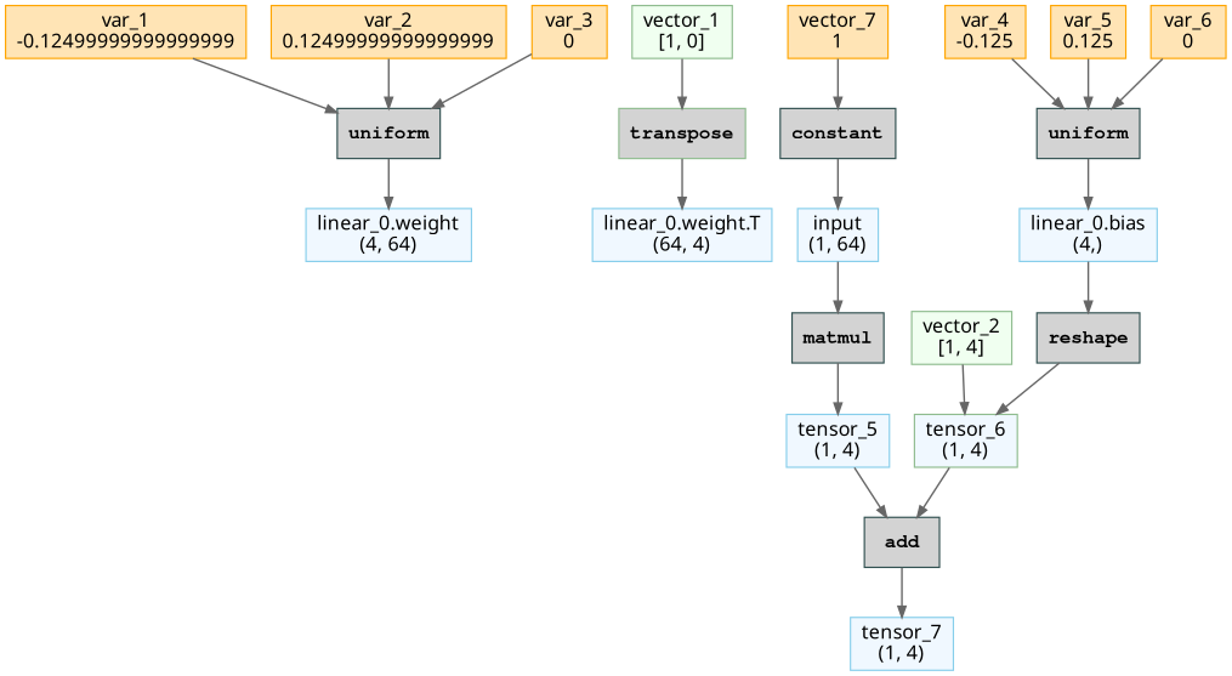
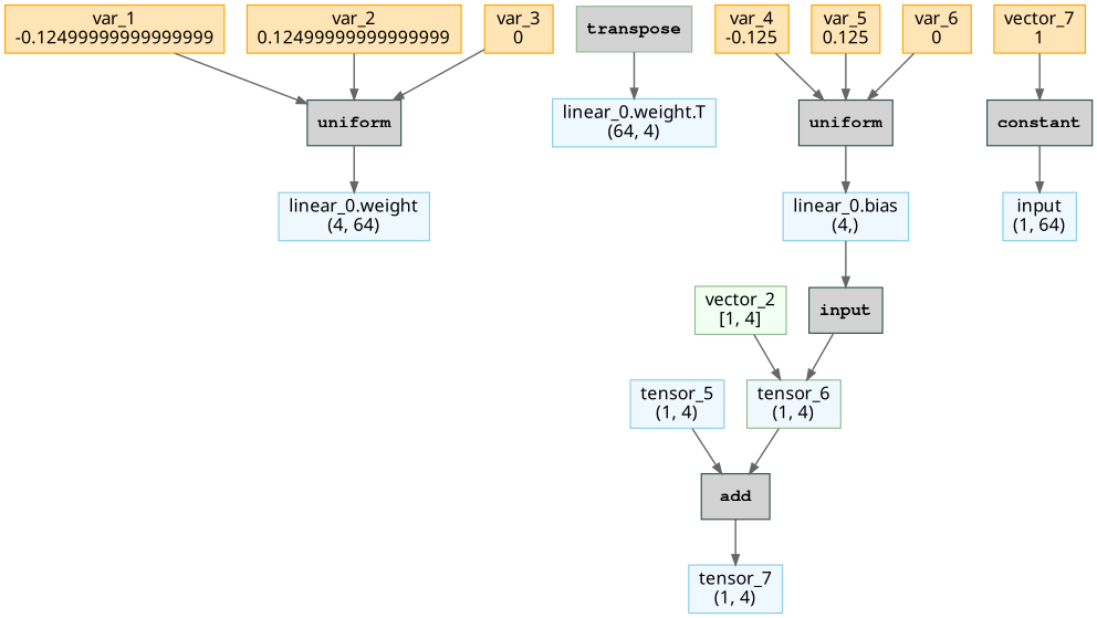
  digraph {
    rankdir=TB
    node [color=orange fillcolor=aliceblue fontname="Sans-Serif" labeljust=l shape=box style=filled]
    edge [arrowsize=0.8 color=gray40 penwidth=1.2]
    n1 [color=skyblue label="linear_0.weight\n(4, 64)"]
    n2 [color=darkseagreen fillcolor=lightgray fontname="Courier Bold" label=transpose]
    n3 [color=skyblue label="linear_0.weight.T\n(64, 4)"]
    n4 [color=skyblue label="linear_0.bias\n(4,)"]
-   n5 [color=darkslategray fillcolor=lightgray fontname="Courier Bold" label=reshape]
+   n5 [color=darkslategray fillcolor=lightgray fontname="Courier Bold" label=input]
    n6 [color=darkseagreen label="tensor_6\n(1, 4)"]
    n7 [color=darkslategray fillcolor=lightgray fontname="Courier Bold" label=uniform]
    n8 [fillcolor=moccasin label="var_1\n-0.12499999999999999"]
    n9 [fillcolor=moccasin label="var_2\n0.12499999999999999"]
    n10 [fillcolor=moccasin label="var_3\n0"]
    n11 [color=darkslategray fillcolor=lightgray fontname="Courier Bold" label=uniform]
    n12 [fillcolor=moccasin label="var_4\n-0.125"]
    n13 [fillcolor=moccasin label="var_5\n0.125"]
    n14 [fillcolor=moccasin label="var_6\n0"]
    n15 [color=skyblue label="input\n(1, 64)"]
-   n16 [color=darkslategray fillcolor=lightgray fontname="Courier Bold" label=matmul]
    n17 [color=skyblue label="tensor_5\n(1, 4)"]
    n18 [color=darkslategray fillcolor=lightgray fontname="Courier Bold" label=constant]
    n19 [fillcolor=moccasin label="vector_7\n1"]
-   n20 [color=darkseagreen fillcolor=honeydew label="vector_1\n[1, 0]"]
    n21 [color=darkslategray fillcolor=lightgray fontname="Courier Bold" label=add]
    n22 [color=skyblue label="tensor_7\n(1, 4)"]
    n23 [color=darkseagreen fillcolor=honeydew label="vector_2\n[1, 4]"]
    n2 -> n3
    n4 -> n5
    n5 -> n6
    n6 -> n21
    n7 -> n1
    n8 -> n7
    n9 -> n7
    n10 -> n7
    n11 -> n4
    n12 -> n11
    n13 -> n11
    n14 -> n11
-   n15 -> n16
-   n16 -> n17
    n17 -> n21
    n18 -> n15
    n19 -> n18
-   n20 -> n2
    n21 -> n22
    n23 -> n6
  }
